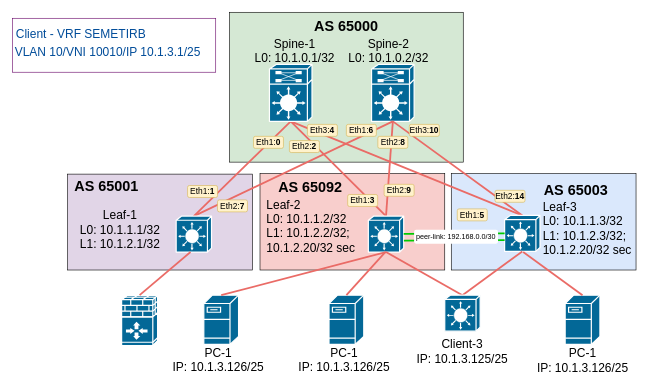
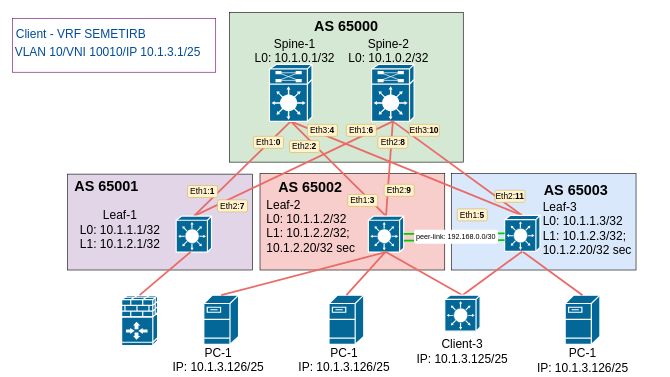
  <mxCell id="0" />
  <mxCell id="1" parent="0" />
  <mxCell id="2" value="" style="rounded=0;whiteSpace=wrap;html=1;fillColor=#dae8fc;strokeColor=#000000;" parent="1" vertex="1"><mxGeometry x="752" y="289" width="308.25" height="161" as="geometry" /></mxCell>
  <mxCell id="3" value="" style="rounded=0;whiteSpace=wrap;html=1;fillColor=#f8cecc;strokeColor=#000000;" parent="1" vertex="1"><mxGeometry x="432.87" y="289" width="308.25" height="161" as="geometry" /></mxCell>
  <mxCell id="4" value="" style="rounded=0;whiteSpace=wrap;html=1;fillColor=#e1d5e7;strokeColor=#000000;" parent="1" vertex="1"><mxGeometry x="112" y="290" width="308.25" height="160" as="geometry" /></mxCell>
  <mxCell id="5" value="" style="rounded=0;whiteSpace=wrap;html=1;fillColor=#d5e8d4;strokeColor=#000000;" parent="1" vertex="1"><mxGeometry x="382" y="20" width="390" height="250" as="geometry" /></mxCell>
  <mxCell id="6" style="edgeStyle=none;rounded=0;hachureGap=4;orthogonalLoop=1;jettySize=auto;html=1;exitX=0.5;exitY=0;exitDx=0;exitDy=0;exitPerimeter=0;entryX=0.5;entryY=1;entryDx=0;entryDy=0;entryPerimeter=0;fontFamily=Architects Daughter;fontSource=https%3A%2F%2Ffonts.googleapis.com%2Fcss%3Ffamily%3DArchitects%2BDaughter;fontSize=16;strokeColor=#EA6B66;endArrow=none;endFill=0;strokeWidth=3;" parent="1" source="35" target="34" edge="1"><mxGeometry relative="1" as="geometry"><mxPoint x="347" y="229" as="sourcePoint" /></mxGeometry></mxCell>
  <mxCell id="7" style="edgeStyle=none;rounded=0;hachureGap=4;orthogonalLoop=1;jettySize=auto;html=1;exitX=0.5;exitY=0;exitDx=0;exitDy=0;exitPerimeter=0;entryX=0.5;entryY=1;entryDx=0;entryDy=0;entryPerimeter=0;fontFamily=Architects Daughter;fontSource=https%3A%2F%2Ffonts.googleapis.com%2Fcss%3Ffamily%3DArchitects%2BDaughter;fontSize=16;strokeWidth=3;strokeColor=#EA6B66;endArrow=none;endFill=0;" parent="1" source="37" target="34" edge="1"><mxGeometry relative="1" as="geometry"><mxPoint x="871" y="477" as="sourcePoint" /></mxGeometry></mxCell>
  <mxCell id="8" value="" style="shape=mxgraph.cisco.misc.route_switch_processor;html=1;dashed=0;fillColor=#036897;strokeColor=#ffffff;strokeWidth=2;verticalLabelPosition=bottom;verticalAlign=top;rounded=0;shadow=0;comic=0;fontFamily=Verdana;fontSize=12;" parent="1" vertex="1"><mxGeometry x="619" y="107" width="71" height="95" as="geometry" /></mxCell>
  <mxCell id="9" value="Spine-1&lt;br&gt;L0:&amp;nbsp;10.1.0.1/32" style="text;html=1;strokeColor=none;fillColor=none;align=center;verticalAlign=middle;whiteSpace=wrap;rounded=0;fontSize=20;fontFamily=Helvetica;horizontal=1;" parent="1" vertex="1"><mxGeometry x="420.25" y="64" width="141.75" height="40" as="geometry" /></mxCell>
  <mxCell id="10" value="Leaf-1&lt;br&gt;L0: 10.1.1.1/32&lt;br&gt;L1: 10.1.2.1/32" style="text;html=1;strokeColor=none;fillColor=none;align=center;verticalAlign=middle;whiteSpace=wrap;rounded=0;fontSize=20;fontFamily=Helvetica;horizontal=1;" parent="1" vertex="1"><mxGeometry x="122" y="357" width="155" height="50" as="geometry" /></mxCell>
  <mxCell id="11" value="Spine-2&lt;br&gt;L0:&amp;nbsp;10.1.0.2/32" style="text;html=1;strokeColor=none;fillColor=none;align=center;verticalAlign=middle;whiteSpace=wrap;rounded=0;fontSize=20;fontFamily=Helvetica;horizontal=1;" parent="1" vertex="1"><mxGeometry x="577" y="64" width="141" height="40" as="geometry" /></mxCell>
  <mxCell id="12" value="Leaf-3&lt;br&gt;L0:&amp;nbsp;10.1.1.3/32&lt;br&gt;L1:&amp;nbsp;10.1.2.3/32;&amp;nbsp;&lt;br&gt;10.1.2.20/32 sec" style="text;html=1;strokeColor=none;fillColor=none;align=left;verticalAlign=middle;whiteSpace=wrap;rounded=0;fontSize=20;fontFamily=Helvetica;horizontal=1;" parent="1" vertex="1"><mxGeometry x="903" y="360" width="156" height="40" as="geometry" /></mxCell>
  <mxCell id="13" value="" style="edgeStyle=none;rounded=0;hachureGap=4;orthogonalLoop=1;jettySize=auto;html=1;exitX=0.5;exitY=0;exitDx=0;exitDy=0;exitPerimeter=0;entryX=0.5;entryY=1;entryDx=0;entryDy=0;entryPerimeter=0;fontFamily=Architects Daughter;fontSource=https%3A%2F%2Ffonts.googleapis.com%2Fcss%3Ffamily%3DArchitects%2BDaughter;fontSize=16;endArrow=none;endFill=0;strokeWidth=3;strokeColor=#EA6B66;" parent="1" source="35" target="8" edge="1"><mxGeometry relative="1" as="geometry"><mxPoint x="662" y="229" as="sourcePoint" /><mxPoint x="657" y="235" as="targetPoint" /></mxGeometry></mxCell>
  <mxCell id="14" value="" style="edgeStyle=none;rounded=0;hachureGap=4;orthogonalLoop=1;jettySize=auto;html=1;exitX=0.5;exitY=0;exitDx=0;exitDy=0;exitPerimeter=0;entryX=0.5;entryY=1;entryDx=0;entryDy=0;entryPerimeter=0;fontFamily=Architects Daughter;fontSource=https%3A%2F%2Ffonts.googleapis.com%2Fcss%3Ffamily%3DArchitects%2BDaughter;fontSize=16;endArrow=none;endFill=0;strokeWidth=3;strokeColor=#EA6B66;" parent="1" source="37" target="8" edge="1"><mxGeometry relative="1" as="geometry"><mxPoint x="871" y="477" as="sourcePoint" /><mxPoint x="797" y="245" as="targetPoint" /></mxGeometry></mxCell>
  <mxCell id="15" value="" style="edgeStyle=none;rounded=0;hachureGap=4;orthogonalLoop=1;jettySize=auto;html=1;exitX=0.5;exitY=0;exitDx=0;exitDy=0;exitPerimeter=0;entryX=0.5;entryY=1;entryDx=0;entryDy=0;entryPerimeter=0;fontFamily=Architects Daughter;fontSource=https%3A%2F%2Ffonts.googleapis.com%2Fcss%3Ffamily%3DArchitects%2BDaughter;fontSize=16;endArrow=none;endFill=0;strokeColor=#EA6B66;strokeWidth=3;" parent="1" source="36" target="8" edge="1"><mxGeometry relative="1" as="geometry"><mxPoint x="599.5" y="457" as="sourcePoint" /><mxPoint x="612" y="409" as="targetPoint" /></mxGeometry></mxCell>
  <mxCell id="16" value="" style="edgeStyle=none;rounded=0;hachureGap=4;orthogonalLoop=1;jettySize=auto;html=1;exitX=0.5;exitY=0;exitDx=0;exitDy=0;exitPerimeter=0;fontFamily=Architects Daughter;fontSource=https%3A%2F%2Ffonts.googleapis.com%2Fcss%3Ffamily%3DArchitects%2BDaughter;fontSize=16;endArrow=none;endFill=0;strokeWidth=3;strokeColor=#EA6B66;entryX=0.5;entryY=1;entryDx=0;entryDy=0;entryPerimeter=0;" parent="1" source="36" target="34" edge="1"><mxGeometry relative="1" as="geometry"><mxPoint x="599.5" y="457" as="sourcePoint" /><mxPoint x="518" y="207" as="targetPoint" /></mxGeometry></mxCell>
  <mxCell id="17" value="Eth1:&lt;b&gt;1&lt;/b&gt;" style="text;html=1;strokeColor=#d6b656;fillColor=#fff2cc;align=center;verticalAlign=middle;whiteSpace=wrap;rounded=1;fontSize=14;fontFamily=Helvetica;horizontal=1;" parent="1" vertex="1"><mxGeometry x="312" y="309" width="50" height="20" as="geometry" /></mxCell>
  <mxCell id="18" value="AS 65000" style="text;html=1;strokeColor=none;fillColor=none;align=center;verticalAlign=middle;whiteSpace=wrap;rounded=0;fontSize=24;fontFamily=Helvetica;horizontal=1;fontStyle=1;fontColor=#000000;" parent="1" vertex="1"><mxGeometry x="442" y="30" width="270" height="28" as="geometry" /></mxCell>
  <mxCell id="19" value="Eth2:&lt;b&gt;7&lt;/b&gt;" style="text;html=1;strokeColor=#d6b656;fillColor=#fff2cc;align=center;verticalAlign=middle;whiteSpace=wrap;rounded=1;fontSize=14;fontFamily=Helvetica;horizontal=1;" parent="1" vertex="1"><mxGeometry x="362" y="333" width="50" height="20" as="geometry" /></mxCell>
  <mxCell id="20" value="Eth1:&lt;b&gt;0&lt;/b&gt;" style="text;html=1;strokeColor=#d6b656;fillColor=#fff2cc;align=center;verticalAlign=middle;whiteSpace=wrap;rounded=1;fontSize=14;fontFamily=Helvetica;horizontal=1;" parent="1" vertex="1"><mxGeometry x="422" y="227" width="50" height="20" as="geometry" /></mxCell>
  <mxCell id="21" value="Eth2:&lt;b&gt;2&lt;/b&gt;" style="text;html=1;strokeColor=#d6b656;fillColor=#fff2cc;align=center;verticalAlign=middle;whiteSpace=wrap;rounded=1;fontSize=14;fontFamily=Helvetica;horizontal=1;" parent="1" vertex="1"><mxGeometry x="482" y="234" width="50" height="20" as="geometry" /></mxCell>
  <mxCell id="22" value="Eth1:&lt;b&gt;3&lt;/b&gt;" style="text;html=1;strokeColor=#d6b656;fillColor=#fff2cc;align=center;verticalAlign=middle;whiteSpace=wrap;rounded=1;fontSize=14;fontFamily=Helvetica;horizontal=1;" parent="1" vertex="1"><mxGeometry x="579.13" y="324" width="50" height="20" as="geometry" /></mxCell>
  <mxCell id="23" value="Eth1:&lt;b&gt;6&lt;/b&gt;" style="text;html=1;strokeColor=#d6b656;fillColor=#fff2cc;align=center;verticalAlign=middle;whiteSpace=wrap;rounded=1;fontSize=14;fontFamily=Helvetica;horizontal=1;" parent="1" vertex="1"><mxGeometry x="577" y="207" width="50" height="20" as="geometry" /></mxCell>
  <mxCell id="24" value="Eth3:&lt;b&gt;4&lt;/b&gt;" style="text;html=1;strokeColor=#d6b656;fillColor=#fff2cc;align=center;verticalAlign=middle;whiteSpace=wrap;rounded=1;fontSize=14;fontFamily=Helvetica;horizontal=1;" parent="1" vertex="1"><mxGeometry x="512" y="207" width="50" height="20" as="geometry" /></mxCell>
  <mxCell id="25" value="Eth1:&lt;b&gt;5&lt;/b&gt;" style="text;html=1;strokeColor=#d6b656;fillColor=#fff2cc;align=center;verticalAlign=middle;whiteSpace=wrap;rounded=1;fontSize=14;fontFamily=Helvetica;horizontal=1;" parent="1" vertex="1"><mxGeometry x="762" y="348" width="50" height="20" as="geometry" /></mxCell>
  <mxCell id="26" value="Eth2:&lt;b&gt;9&lt;/b&gt;" style="text;html=1;strokeColor=#d6b656;fillColor=#fff2cc;align=center;verticalAlign=middle;whiteSpace=wrap;rounded=1;fontSize=14;fontFamily=Helvetica;horizontal=1;" parent="1" vertex="1"><mxGeometry x="640" y="307" width="50" height="20" as="geometry" /></mxCell>
  <mxCell id="27" value="Eth2:&lt;b&gt;8&lt;/b&gt;" style="text;html=1;strokeColor=#d6b656;fillColor=#fff2cc;align=center;verticalAlign=middle;whiteSpace=wrap;rounded=1;fontSize=14;fontFamily=Helvetica;horizontal=1;" parent="1" vertex="1"><mxGeometry x="629.5" y="227" width="50" height="20" as="geometry" /></mxCell>
  <mxCell id="28" value="Eth3:&lt;b&gt;10&lt;/b&gt;" style="text;html=1;strokeColor=#d6b656;fillColor=#fff2cc;align=center;verticalAlign=middle;whiteSpace=wrap;rounded=1;fontSize=14;fontFamily=Helvetica;horizontal=1;" parent="1" vertex="1"><mxGeometry x="682" y="207" width="50" height="20" as="geometry" /></mxCell>
- <mxCell id="29" value="Eth2:&lt;b&gt;14&lt;/b&gt;" style="text;html=1;strokeColor=#d6b656;fillColor=#fff2cc;align=center;verticalAlign=middle;whiteSpace=wrap;rounded=1;fontSize=14;fontFamily=Helvetica;horizontal=1;" parent="1" vertex="1"><mxGeometry x="825" y="317" width="50" height="20" as="geometry" /></mxCell>
+ <mxCell id="29" value="Eth2:&lt;b&gt;11&lt;/b&gt;" style="text;html=1;strokeColor=#d6b656;fillColor=#fff2cc;align=center;verticalAlign=middle;whiteSpace=wrap;rounded=1;fontSize=14;fontFamily=Helvetica;horizontal=1;" parent="1" vertex="1"><mxGeometry x="825" y="317" width="50" height="20" as="geometry" /></mxCell>
  <mxCell id="30" value="AS 65001" style="text;html=1;strokeColor=none;fillColor=none;align=center;verticalAlign=middle;whiteSpace=wrap;rounded=0;fontSize=24;fontFamily=Helvetica;horizontal=1;fontStyle=1;fontColor=#000000;" parent="1" vertex="1"><mxGeometry x="42" y="296" width="270" height="28" as="geometry" /></mxCell>
- <mxCell id="31" value="AS 65092" style="text;html=1;strokeColor=none;fillColor=none;align=center;verticalAlign=middle;whiteSpace=wrap;rounded=0;fontSize=24;fontFamily=Helvetica;horizontal=1;fontStyle=1;fontColor=#000000;" parent="1" vertex="1"><mxGeometry x="382" y="299" width="270" height="28" as="geometry" /></mxCell>
+ <mxCell id="31" value="AS 65002" style="text;html=1;strokeColor=none;fillColor=none;align=center;verticalAlign=middle;whiteSpace=wrap;rounded=0;fontSize=24;fontFamily=Helvetica;horizontal=1;fontStyle=1;fontColor=#000000;" parent="1" vertex="1"><mxGeometry x="382" y="299" width="270" height="28" as="geometry" /></mxCell>
  <mxCell id="32" value="AS 65003" style="text;html=1;strokeColor=none;fillColor=none;align=center;verticalAlign=middle;whiteSpace=wrap;rounded=0;fontSize=24;fontFamily=Helvetica;horizontal=1;fontStyle=1;fontColor=#000000;" parent="1" vertex="1"><mxGeometry x="825" y="303" width="270" height="28" as="geometry" /></mxCell>
  <mxCell id="33" value="Leaf-2&lt;br&gt;&lt;div style=&quot;&quot;&gt;&lt;span style=&quot;background-color: initial;&quot;&gt;L0:&amp;nbsp;10.1.1.2/32&lt;/span&gt;&lt;/div&gt;&lt;div style=&quot;&quot;&gt;&lt;span style=&quot;background-color: initial;&quot;&gt;L1:&amp;nbsp;&lt;/span&gt;&lt;span style=&quot;background-color: initial;&quot;&gt;10.1.2.2/32;&lt;/span&gt;&lt;/div&gt;&lt;div style=&quot;&quot;&gt;&lt;span style=&quot;background-color: initial;&quot;&gt;10.1.2.20/32 sec&lt;/span&gt;&lt;/div&gt;" style="text;html=1;strokeColor=none;fillColor=none;align=left;verticalAlign=middle;whiteSpace=wrap;rounded=0;fontSize=20;fontFamily=Helvetica;horizontal=1;" parent="1" vertex="1"><mxGeometry x="442" y="351" width="170" height="50" as="geometry" /></mxCell>
  <mxCell id="34" value="" style="shape=mxgraph.cisco.misc.route_switch_processor;html=1;dashed=0;fillColor=#036897;strokeColor=#ffffff;strokeWidth=2;verticalLabelPosition=bottom;verticalAlign=top;rounded=0;shadow=0;comic=0;fontFamily=Verdana;fontSize=12;" parent="1" vertex="1"><mxGeometry x="448.62" y="107" width="71" height="95" as="geometry" /></mxCell>
  <mxCell id="35" value="" style="shape=mxgraph.cisco.switches.layer_3_switch;sketch=0;html=1;pointerEvents=1;dashed=0;fillColor=#036897;strokeColor=#ffffff;strokeWidth=2;verticalLabelPosition=bottom;verticalAlign=top;align=center;outlineConnect=0;hachureGap=4;jiggle=2;curveFitting=1;fontFamily=Architects Daughter;fontSource=https%3A%2F%2Ffonts.googleapis.com%2Fcss%3Ffamily%3DArchitects%2BDaughter;fontSize=20;" parent="1" vertex="1"><mxGeometry x="293" y="360" width="59" height="60" as="geometry" /></mxCell>
  <mxCell id="36" value="" style="shape=mxgraph.cisco.switches.layer_3_switch;sketch=0;html=1;pointerEvents=1;dashed=0;fillColor=#036897;strokeColor=#ffffff;strokeWidth=2;verticalLabelPosition=bottom;verticalAlign=top;align=center;outlineConnect=0;hachureGap=4;jiggle=2;curveFitting=1;fontFamily=Architects Daughter;fontSource=https%3A%2F%2Ffonts.googleapis.com%2Fcss%3Ffamily%3DArchitects%2BDaughter;fontSize=20;" parent="1" vertex="1"><mxGeometry x="613.63" y="360" width="59" height="60" as="geometry" /></mxCell>
  <mxCell id="37" value="" style="shape=mxgraph.cisco.switches.layer_3_switch;sketch=0;html=1;pointerEvents=1;dashed=0;fillColor=#036897;strokeColor=#ffffff;strokeWidth=2;verticalLabelPosition=bottom;verticalAlign=top;align=center;outlineConnect=0;hachureGap=4;jiggle=2;curveFitting=1;fontFamily=Architects Daughter;fontSource=https%3A%2F%2Ffonts.googleapis.com%2Fcss%3Ffamily%3DArchitects%2BDaughter;fontSize=20;" parent="1" vertex="1"><mxGeometry x="841" y="359" width="59" height="60" as="geometry" /></mxCell>
  <mxCell id="38" value="" style="shape=mxgraph.cisco.servers.fileserver;sketch=0;html=1;pointerEvents=1;dashed=0;fillColor=#036897;strokeColor=#ffffff;strokeWidth=2;verticalLabelPosition=bottom;verticalAlign=top;align=center;outlineConnect=0;" parent="1" vertex="1"><mxGeometry x="339.12" y="492" width="58" height="82" as="geometry" /></mxCell>
  <mxCell id="39" style="edgeStyle=none;rounded=0;hachureGap=4;orthogonalLoop=1;jettySize=auto;html=1;exitX=0.5;exitY=0;exitDx=0;exitDy=0;exitPerimeter=0;fontFamily=Architects Daughter;fontSource=https%3A%2F%2Ffonts.googleapis.com%2Fcss%3Ffamily%3DArchitects%2BDaughter;fontSize=16;strokeColor=#EA6B66;endArrow=none;endFill=0;strokeWidth=3;entryX=0.5;entryY=1;entryDx=0;entryDy=0;entryPerimeter=0;" parent="1" source="38" target="36" edge="1"><mxGeometry relative="1" as="geometry"><mxPoint x="96.5" y="657" as="sourcePoint" /><mxPoint x="332" y="537" as="targetPoint" /></mxGeometry></mxCell>
  <mxCell id="40" style="edgeStyle=none;rounded=0;hachureGap=4;orthogonalLoop=1;jettySize=auto;html=1;exitX=0.5;exitY=0;exitDx=0;exitDy=0;exitPerimeter=0;fontFamily=Architects Daughter;fontSource=https%3A%2F%2Ffonts.googleapis.com%2Fcss%3Ffamily%3DArchitects%2BDaughter;fontSize=16;strokeColor=#EA6B66;endArrow=none;endFill=0;strokeWidth=3;entryX=0.5;entryY=1;entryDx=0;entryDy=0;entryPerimeter=0;" parent="1" source="50" target="37" edge="1"><mxGeometry relative="1" as="geometry"><mxPoint x="770.12" y="479.5" as="sourcePoint" /><mxPoint x="839.38" y="497" as="targetPoint" /></mxGeometry></mxCell>
  <mxCell id="41" value="PC-1&lt;br&gt;IP: 10.1.3.126/25" style="text;html=1;strokeColor=none;fillColor=none;align=center;verticalAlign=middle;whiteSpace=wrap;rounded=0;fontSize=20;fontFamily=Helvetica;horizontal=1;" parent="1" vertex="1"><mxGeometry x="282.62" y="592" width="161" height="14" as="geometry" /></mxCell>
  <mxCell id="42" value="" style="rounded=0;whiteSpace=wrap;html=1;strokeColor=#660066;strokeWidth=1;" parent="1" vertex="1"><mxGeometry x="20" y="30" width="339" height="90" as="geometry" /></mxCell>
  <mxCell id="43" value="&lt;font color=&quot;#004c99&quot;&gt;Client - VRF SEMETIRB&amp;nbsp;&lt;/font&gt;" style="text;html=1;strokeColor=none;fillColor=none;align=center;verticalAlign=middle;whiteSpace=wrap;rounded=0;fontSize=20;fontFamily=Helvetica;horizontal=1;strokeWidth=0;" parent="1" vertex="1"><mxGeometry x="22" y="30" width="230" height="50" as="geometry" /></mxCell>
  <mxCell id="44" value="&lt;div&gt;&lt;font color=&quot;#004c99&quot;&gt;VLAN 10/VNI 10010/IP 10.1.3.1/25&lt;/font&gt;&lt;/div&gt;" style="text;html=1;strokeColor=none;fillColor=none;align=left;verticalAlign=middle;whiteSpace=wrap;rounded=0;fontSize=20;fontFamily=Helvetica;horizontal=1;strokeWidth=0;" parent="1" vertex="1"><mxGeometry x="22" y="66" width="340" height="40" as="geometry" /></mxCell>
  <mxCell id="45" style="edgeStyle=none;rounded=0;hachureGap=4;orthogonalLoop=1;jettySize=auto;html=1;fontFamily=Architects Daughter;fontSource=https%3A%2F%2Ffonts.googleapis.com%2Fcss%3Ffamily%3DArchitects%2BDaughter;fontSize=16;strokeColor=#EA6B66;endArrow=none;endFill=0;strokeWidth=3;entryX=0.5;entryY=0;entryDx=0;entryDy=0;entryPerimeter=0;exitX=0.5;exitY=1;exitDx=0;exitDy=0;exitPerimeter=0;" parent="1" source="36" target="50" edge="1"><mxGeometry relative="1" as="geometry"><mxPoint x="703.5" y="501" as="sourcePoint" /><mxPoint x="770.12" y="479.5" as="targetPoint" /></mxGeometry></mxCell>
  <mxCell id="46" style="edgeStyle=none;rounded=0;hachureGap=4;orthogonalLoop=1;jettySize=auto;html=1;fontFamily=Architects Daughter;fontSource=https%3A%2F%2Ffonts.googleapis.com%2Fcss%3Ffamily%3DArchitects%2BDaughter;fontSize=16;strokeColor=#00CC00;endArrow=none;endFill=0;strokeWidth=3;entryX=0;entryY=0.5;entryDx=0;entryDy=0;entryPerimeter=0;" parent="1" source="36" target="37" edge="1"><mxGeometry relative="1" as="geometry"><mxPoint x="626.87" y="440" as="sourcePoint" /><mxPoint x="753.87" y="500" as="targetPoint" /></mxGeometry></mxCell>
  <mxCell id="47" style="edgeStyle=none;rounded=0;hachureGap=4;orthogonalLoop=1;jettySize=auto;html=1;fontFamily=Architects Daughter;fontSource=https%3A%2F%2Ffonts.googleapis.com%2Fcss%3Ffamily%3DArchitects%2BDaughter;fontSize=16;strokeColor=#00CC00;endArrow=none;endFill=0;strokeWidth=3;entryX=0;entryY=0.5;entryDx=0;entryDy=0;entryPerimeter=0;" parent="1" edge="1"><mxGeometry relative="1" as="geometry"><mxPoint x="673" y="401" as="sourcePoint" /><mxPoint x="841" y="400" as="targetPoint" /></mxGeometry></mxCell>
  <mxCell id="48" value="&lt;font style=&quot;font-size: 12px;&quot;&gt;peer-link: 192.168.0.0/30&lt;/font&gt;" style="text;html=1;strokeColor=none;fillColor=default;align=center;verticalAlign=bottom;whiteSpace=wrap;rounded=1;fontSize=20;fontFamily=Helvetica;horizontal=1;gradientColor=none;fillStyle=auto;glass=0;" parent="1" vertex="1"><mxGeometry x="690" y="383" width="140" height="23" as="geometry" /></mxCell>
  <mxCell id="49" value="Client-3&lt;br&gt;IP: 10.1.3.125/25" style="text;html=1;strokeColor=none;fillColor=none;align=center;verticalAlign=middle;whiteSpace=wrap;rounded=0;fontSize=20;fontFamily=Helvetica;horizontal=1;" parent="1" vertex="1"><mxGeometry x="690" y="568.5" width="161" height="32.5" as="geometry" /></mxCell>
  <mxCell id="50" value="" style="shape=mxgraph.cisco.switches.layer_3_switch;sketch=0;html=1;pointerEvents=1;dashed=0;fillColor=#036897;strokeColor=#ffffff;strokeWidth=2;verticalLabelPosition=bottom;verticalAlign=top;align=center;outlineConnect=0;hachureGap=4;jiggle=2;curveFitting=1;fontFamily=Architects Daughter;fontSource=https%3A%2F%2Ffonts.googleapis.com%2Fcss%3Ffamily%3DArchitects%2BDaughter;fontSize=20;" parent="1" vertex="1"><mxGeometry x="741.12" y="492" width="59" height="60" as="geometry" /></mxCell>
  <mxCell id="51" value="" style="shape=mxgraph.cisco.servers.fileserver;sketch=0;html=1;pointerEvents=1;dashed=0;fillColor=#036897;strokeColor=#ffffff;strokeWidth=2;verticalLabelPosition=bottom;verticalAlign=top;align=center;outlineConnect=0;" vertex="1" parent="1"><mxGeometry x="942" y="492" width="58" height="82" as="geometry" /></mxCell>
  <mxCell id="52" value="PC-1&lt;br&gt;IP: 10.1.3.126/25" style="text;html=1;strokeColor=none;fillColor=none;align=center;verticalAlign=middle;whiteSpace=wrap;rounded=0;fontSize=20;fontFamily=Helvetica;horizontal=1;" vertex="1" parent="1"><mxGeometry x="890.5" y="593" width="161" height="14" as="geometry" /></mxCell>
  <mxCell id="53" value="" style="shape=mxgraph.cisco.servers.fileserver;sketch=0;html=1;pointerEvents=1;dashed=0;fillColor=#036897;strokeColor=#ffffff;strokeWidth=2;verticalLabelPosition=bottom;verticalAlign=top;align=center;outlineConnect=0;" vertex="1" parent="1"><mxGeometry x="548" y="492" width="58" height="82" as="geometry" /></mxCell>
  <mxCell id="54" style="edgeStyle=none;rounded=0;hachureGap=4;orthogonalLoop=1;jettySize=auto;html=1;exitX=0.5;exitY=0;exitDx=0;exitDy=0;exitPerimeter=0;fontFamily=Architects Daughter;fontSource=https%3A%2F%2Ffonts.googleapis.com%2Fcss%3Ffamily%3DArchitects%2BDaughter;fontSize=16;strokeColor=#EA6B66;endArrow=none;endFill=0;strokeWidth=3;" edge="1" parent="1" source="53"><mxGeometry relative="1" as="geometry"><mxPoint x="397" y="542" as="sourcePoint" /><mxPoint x="642" y="420" as="targetPoint" /></mxGeometry></mxCell>
  <mxCell id="55" style="edgeStyle=none;rounded=0;hachureGap=4;orthogonalLoop=1;jettySize=auto;html=1;exitX=0.5;exitY=0;exitDx=0;exitDy=0;exitPerimeter=0;fontFamily=Architects Daughter;fontSource=https%3A%2F%2Ffonts.googleapis.com%2Fcss%3Ffamily%3DArchitects%2BDaughter;fontSize=16;strokeColor=#EA6B66;endArrow=none;endFill=0;strokeWidth=3;" edge="1" parent="1" source="51"><mxGeometry relative="1" as="geometry"><mxPoint x="877" y="552" as="sourcePoint" /><mxPoint x="872" y="420" as="targetPoint" /></mxGeometry></mxCell>
  <mxCell id="56" value="PC-1&lt;br&gt;IP: 10.1.3.126/25" style="text;html=1;strokeColor=none;fillColor=none;align=center;verticalAlign=middle;whiteSpace=wrap;rounded=0;fontSize=20;fontFamily=Helvetica;horizontal=1;" vertex="1" parent="1"><mxGeometry x="493.49" y="592" width="161" height="14" as="geometry" /></mxCell>
  <mxCell id="57" value="" style="shape=mxgraph.cisco.security.ios_firewall;sketch=0;html=1;pointerEvents=1;dashed=0;fillColor=#036897;strokeColor=#ffffff;strokeWidth=2;verticalLabelPosition=bottom;verticalAlign=top;align=center;outlineConnect=0;" vertex="1" parent="1"><mxGeometry x="202" y="492" width="60" height="84" as="geometry" /></mxCell>
  <mxCell id="58" style="edgeStyle=none;rounded=0;hachureGap=4;orthogonalLoop=1;jettySize=auto;html=1;exitX=0.5;exitY=0;exitDx=0;exitDy=0;exitPerimeter=0;fontFamily=Architects Daughter;fontSource=https%3A%2F%2Ffonts.googleapis.com%2Fcss%3Ffamily%3DArchitects%2BDaughter;fontSize=16;strokeColor=#EA6B66;endArrow=none;endFill=0;strokeWidth=3;entryX=0.5;entryY=1;entryDx=0;entryDy=0;entryPerimeter=0;" edge="1" parent="1" source="57"><mxGeometry relative="1" as="geometry"><mxPoint x="41.88" y="492" as="sourcePoint" /><mxPoint x="316.88" y="420" as="targetPoint" /></mxGeometry></mxCell>
